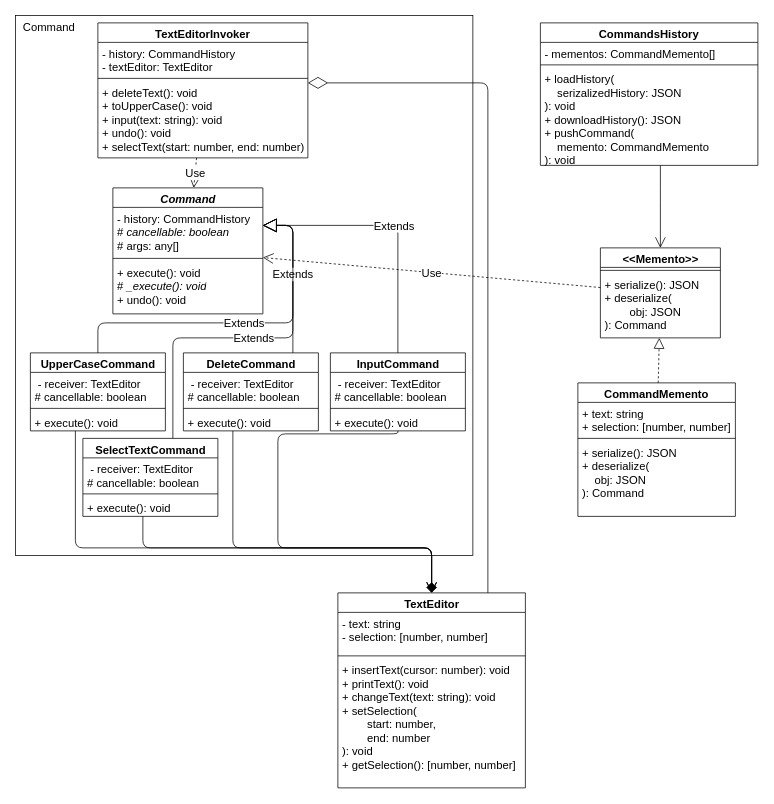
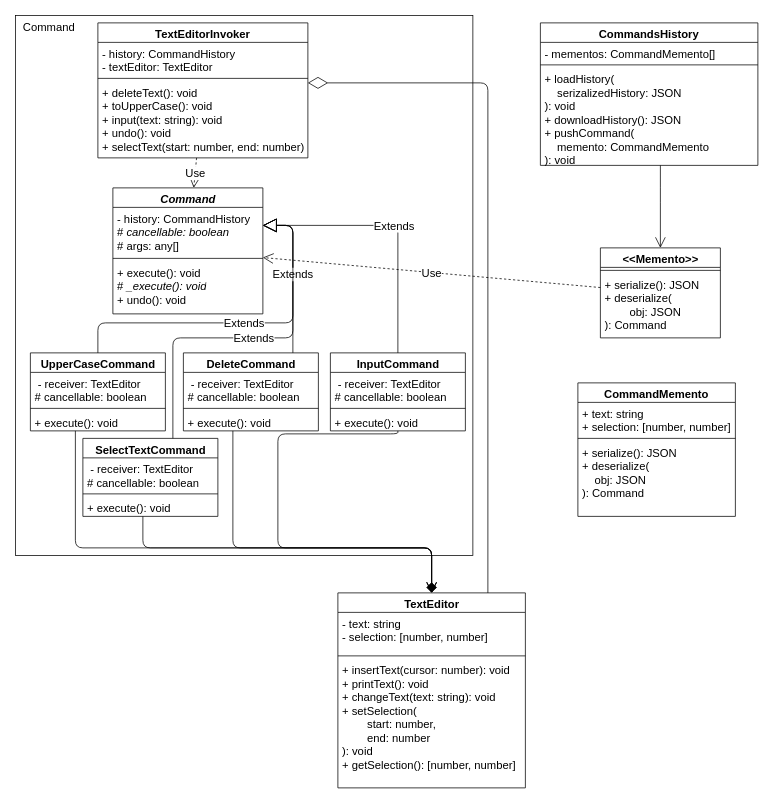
  <mxCell id="0" />
  <mxCell id="1" parent="0" />
  <mxCell id="2" value="" style="rounded=0;whiteSpace=wrap;html=1;" vertex="1" parent="1"><mxGeometry x="20" y="20" width="610" height="720" as="geometry" /></mxCell>
  <mxCell id="3" value="Command" style="text;html=1;strokeColor=none;fillColor=none;align=center;verticalAlign=middle;whiteSpace=wrap;rounded=0;fontSize=15;" vertex="1" parent="1"><mxGeometry x="20" y="20" width="90" height="30" as="geometry" /></mxCell>
  <mxCell id="4" value="CommandsHistory" style="swimlane;fontStyle=1;align=center;verticalAlign=top;childLayout=stackLayout;horizontal=1;startSize=26;horizontalStack=0;resizeParent=1;resizeParentMax=0;resizeLast=0;collapsible=1;marginBottom=0;fontSize=15;" vertex="1" parent="1"><mxGeometry x="720" y="30" width="290" height="190" as="geometry" /></mxCell>
  <mxCell id="5" value="- mementos: CommandMemento[]" style="text;strokeColor=none;fillColor=none;align=left;verticalAlign=top;spacingLeft=4;spacingRight=4;overflow=hidden;rotatable=0;points=[[0,0.5],[1,0.5]];portConstraint=eastwest;fontSize=15;" vertex="1" parent="4"><mxGeometry y="26" width="290" height="26" as="geometry" /></mxCell>
  <mxCell id="6" value="" style="line;strokeWidth=1;fillColor=none;align=left;verticalAlign=middle;spacingTop=-1;spacingLeft=3;spacingRight=3;rotatable=0;labelPosition=right;points=[];portConstraint=eastwest;strokeColor=inherit;fontSize=15;" vertex="1" parent="4"><mxGeometry y="52" width="290" height="8" as="geometry" /></mxCell>
  <mxCell id="7" value="+ loadHistory(&#10;    serizalizedHistory: JSON&#10;): void&#10;+ downloadHistory(): JSON&#10;+ pushCommand(&#10;    memento: CommandMemento&#10;): void" style="text;strokeColor=none;fillColor=none;align=left;verticalAlign=top;spacingLeft=4;spacingRight=4;overflow=hidden;rotatable=0;points=[[0,0.5],[1,0.5]];portConstraint=eastwest;fontSize=15;" vertex="1" parent="4"><mxGeometry y="60" width="290" height="130" as="geometry" /></mxCell>
  <mxCell id="8" value="CommandMemento" style="swimlane;fontStyle=1;align=center;verticalAlign=top;childLayout=stackLayout;horizontal=1;startSize=26;horizontalStack=0;resizeParent=1;resizeParentMax=0;resizeLast=0;collapsible=1;marginBottom=0;fontSize=15;" vertex="1" parent="1"><mxGeometry x="770" y="510" width="210" height="178" as="geometry" /></mxCell>
  <mxCell id="9" value="+ text: string&#10;+ selection: [number, number]" style="text;strokeColor=none;fillColor=none;align=left;verticalAlign=top;spacingLeft=4;spacingRight=4;overflow=hidden;rotatable=0;points=[[0,0.5],[1,0.5]];portConstraint=eastwest;fontSize=15;" vertex="1" parent="8"><mxGeometry y="26" width="210" height="44" as="geometry" /></mxCell>
  <mxCell id="10" value="" style="line;strokeWidth=1;fillColor=none;align=left;verticalAlign=middle;spacingTop=-1;spacingLeft=3;spacingRight=3;rotatable=0;labelPosition=right;points=[];portConstraint=eastwest;strokeColor=inherit;fontSize=15;" vertex="1" parent="8"><mxGeometry y="70" width="210" height="8" as="geometry" /></mxCell>
  <mxCell id="11" value="+ serialize(): JSON&#10;+ deserialize(&#10;    obj: JSON&#10;): Command" style="text;strokeColor=none;fillColor=none;align=left;verticalAlign=top;spacingLeft=4;spacingRight=4;overflow=hidden;rotatable=0;points=[[0,0.5],[1,0.5]];portConstraint=eastwest;fontSize=15;" vertex="1" parent="8"><mxGeometry y="78" width="210" height="100" as="geometry" /></mxCell>
  <mxCell id="12" value="TextEditorInvoker" style="swimlane;fontStyle=1;align=center;verticalAlign=top;childLayout=stackLayout;horizontal=1;startSize=26;horizontalStack=0;resizeParent=1;resizeParentMax=0;resizeLast=0;collapsible=1;marginBottom=0;fontSize=15;" vertex="1" parent="1"><mxGeometry x="130" y="30" width="280" height="180" as="geometry" /></mxCell>
  <mxCell id="13" value="- history: CommandHistory&#10;- textEditor: TextEditor" style="text;strokeColor=none;fillColor=none;align=left;verticalAlign=top;spacingLeft=4;spacingRight=4;overflow=hidden;rotatable=0;points=[[0,0.5],[1,0.5]];portConstraint=eastwest;fontSize=15;" vertex="1" parent="12"><mxGeometry y="26" width="280" height="44" as="geometry" /></mxCell>
  <mxCell id="14" value="" style="line;strokeWidth=1;fillColor=none;align=left;verticalAlign=middle;spacingTop=-1;spacingLeft=3;spacingRight=3;rotatable=0;labelPosition=right;points=[];portConstraint=eastwest;strokeColor=inherit;fontSize=15;" vertex="1" parent="12"><mxGeometry y="70" width="280" height="8" as="geometry" /></mxCell>
  <mxCell id="15" value="+ deleteText(): void&#10;+ toUpperCase(): void&#10;+ input(text: string): void&#10;+ undo(): void&#10;+ selectText(start: number, end: number): void" style="text;strokeColor=none;fillColor=none;align=left;verticalAlign=top;spacingLeft=4;spacingRight=4;overflow=hidden;rotatable=0;points=[[0,0.5],[1,0.5]];portConstraint=eastwest;fontSize=15;" vertex="1" parent="12"><mxGeometry y="78" width="280" height="102" as="geometry" /></mxCell>
  <mxCell id="16" value="" style="endArrow=open;endFill=1;endSize=12;html=1;fontSize=15;edgeStyle=orthogonalEdgeStyle;" edge="1" parent="1" source="4" target="45"><mxGeometry width="160" relative="1" as="geometry"><mxPoint x="380" y="460" as="sourcePoint" /><mxPoint x="540" y="460" as="targetPoint" /><Array as="points"><mxPoint x="880" y="260" /><mxPoint x="880" y="260" /></Array></mxGeometry></mxCell>
  <mxCell id="17" value="TextEditor" style="swimlane;fontStyle=1;align=center;verticalAlign=top;childLayout=stackLayout;horizontal=1;startSize=26;horizontalStack=0;resizeParent=1;resizeParentMax=0;resizeLast=0;collapsible=1;marginBottom=0;fontSize=15;html=1;" vertex="1" parent="1"><mxGeometry x="450" y="790" width="250" height="260" as="geometry" /></mxCell>
  <mxCell id="18" value="- text: string&lt;br&gt;- selection: [number, number]" style="text;strokeColor=none;fillColor=none;align=left;verticalAlign=top;spacingLeft=4;spacingRight=4;overflow=hidden;rotatable=0;points=[[0,0.5],[1,0.5]];portConstraint=eastwest;fontSize=15;html=1;" vertex="1" parent="17"><mxGeometry y="26" width="250" height="54" as="geometry" /></mxCell>
  <mxCell id="19" value="" style="line;strokeWidth=1;fillColor=none;align=left;verticalAlign=middle;spacingTop=-1;spacingLeft=3;spacingRight=3;rotatable=0;labelPosition=right;points=[];portConstraint=eastwest;strokeColor=inherit;fontSize=15;html=1;" vertex="1" parent="17"><mxGeometry y="80" width="250" height="8" as="geometry" /></mxCell>
  <mxCell id="20" value="+ insertText(cursor: number): void&lt;br&gt;+ printText(): void&lt;br&gt;+ changeText(text: string): void&lt;br&gt;+ setSelection(&lt;br&gt;&lt;span style=&quot;white-space: pre;&quot;&gt;&#09;&lt;/span&gt;start: number, &lt;br&gt;&lt;span style=&quot;white-space: pre;&quot;&gt;&#09;&lt;/span&gt;end: number&lt;br&gt;): void&lt;br&gt;+ getSelection(): [number, number]" style="text;strokeColor=none;fillColor=none;align=left;verticalAlign=top;spacingLeft=4;spacingRight=4;overflow=hidden;rotatable=0;points=[[0,0.5],[1,0.5]];portConstraint=eastwest;fontSize=15;html=1;" vertex="1" parent="17"><mxGeometry y="88" width="250" height="172" as="geometry" /></mxCell>
  <mxCell id="21" value="" style="endArrow=diamondThin;endFill=0;endSize=24;html=1;fontSize=15;edgeStyle=orthogonalEdgeStyle;" edge="1" parent="1" source="17" target="12"><mxGeometry width="160" relative="1" as="geometry"><mxPoint x="480" y="470" as="sourcePoint" /><mxPoint x="640" y="470" as="targetPoint" /><Array as="points"><mxPoint x="650" y="110" /></Array></mxGeometry></mxCell>
  <mxCell id="22" value="UpperCaseCommand" style="swimlane;fontStyle=1;align=center;verticalAlign=top;childLayout=stackLayout;horizontal=1;startSize=26;horizontalStack=0;resizeParent=1;resizeParentMax=0;resizeLast=0;collapsible=1;marginBottom=0;fontSize=15;html=1;" vertex="1" parent="1"><mxGeometry x="40" y="470" width="180" height="104" as="geometry" /></mxCell>
  <mxCell id="23" value="&amp;nbsp;- receiver: TextEditor&lt;br&gt;# cancellable: boolean" style="text;strokeColor=none;fillColor=none;align=left;verticalAlign=top;spacingLeft=4;spacingRight=4;overflow=hidden;rotatable=0;points=[[0,0.5],[1,0.5]];portConstraint=eastwest;fontSize=15;html=1;" vertex="1" parent="22"><mxGeometry y="26" width="180" height="44" as="geometry" /></mxCell>
  <mxCell id="24" value="" style="line;strokeWidth=1;fillColor=none;align=left;verticalAlign=middle;spacingTop=-1;spacingLeft=3;spacingRight=3;rotatable=0;labelPosition=right;points=[];portConstraint=eastwest;strokeColor=inherit;fontSize=15;html=1;" vertex="1" parent="22"><mxGeometry y="70" width="180" height="8" as="geometry" /></mxCell>
  <mxCell id="25" value="+ execute(): void" style="text;strokeColor=none;fillColor=none;align=left;verticalAlign=top;spacingLeft=4;spacingRight=4;overflow=hidden;rotatable=0;points=[[0,0.5],[1,0.5]];portConstraint=eastwest;fontSize=15;html=1;" vertex="1" parent="22"><mxGeometry y="78" width="180" height="26" as="geometry" /></mxCell>
  <mxCell id="26" value="InputCommand" style="swimlane;fontStyle=1;align=center;verticalAlign=top;childLayout=stackLayout;horizontal=1;startSize=26;horizontalStack=0;resizeParent=1;resizeParentMax=0;resizeLast=0;collapsible=1;marginBottom=0;fontSize=15;html=1;" vertex="1" parent="1"><mxGeometry x="440" y="470" width="180" height="104" as="geometry" /></mxCell>
  <mxCell id="27" value="&amp;nbsp;- receiver: TextEditor&lt;br&gt;# cancellable: boolean" style="text;strokeColor=none;fillColor=none;align=left;verticalAlign=top;spacingLeft=4;spacingRight=4;overflow=hidden;rotatable=0;points=[[0,0.5],[1,0.5]];portConstraint=eastwest;fontSize=15;html=1;" vertex="1" parent="26"><mxGeometry y="26" width="180" height="44" as="geometry" /></mxCell>
  <mxCell id="28" value="" style="line;strokeWidth=1;fillColor=none;align=left;verticalAlign=middle;spacingTop=-1;spacingLeft=3;spacingRight=3;rotatable=0;labelPosition=right;points=[];portConstraint=eastwest;strokeColor=inherit;fontSize=15;html=1;" vertex="1" parent="26"><mxGeometry y="70" width="180" height="8" as="geometry" /></mxCell>
  <mxCell id="29" value="+ execute(): void" style="text;strokeColor=none;fillColor=none;align=left;verticalAlign=top;spacingLeft=4;spacingRight=4;overflow=hidden;rotatable=0;points=[[0,0.5],[1,0.5]];portConstraint=eastwest;fontSize=15;html=1;" vertex="1" parent="26"><mxGeometry y="78" width="180" height="26" as="geometry" /></mxCell>
  <mxCell id="30" value="DeleteCommand" style="swimlane;fontStyle=1;align=center;verticalAlign=top;childLayout=stackLayout;horizontal=1;startSize=26;horizontalStack=0;resizeParent=1;resizeParentMax=0;resizeLast=0;collapsible=1;marginBottom=0;fontSize=15;html=1;" vertex="1" parent="1"><mxGeometry x="244" y="470" width="180" height="104" as="geometry" /></mxCell>
  <mxCell id="31" value="&amp;nbsp;- receiver: TextEditor&lt;br&gt;# cancellable: boolean" style="text;strokeColor=none;fillColor=none;align=left;verticalAlign=top;spacingLeft=4;spacingRight=4;overflow=hidden;rotatable=0;points=[[0,0.5],[1,0.5]];portConstraint=eastwest;fontSize=15;html=1;" vertex="1" parent="30"><mxGeometry y="26" width="180" height="44" as="geometry" /></mxCell>
  <mxCell id="32" value="" style="line;strokeWidth=1;fillColor=none;align=left;verticalAlign=middle;spacingTop=-1;spacingLeft=3;spacingRight=3;rotatable=0;labelPosition=right;points=[];portConstraint=eastwest;strokeColor=inherit;fontSize=15;html=1;" vertex="1" parent="30"><mxGeometry y="70" width="180" height="8" as="geometry" /></mxCell>
  <mxCell id="33" value="+ execute(): void" style="text;strokeColor=none;fillColor=none;align=left;verticalAlign=top;spacingLeft=4;spacingRight=4;overflow=hidden;rotatable=0;points=[[0,0.5],[1,0.5]];portConstraint=eastwest;fontSize=15;html=1;" vertex="1" parent="30"><mxGeometry y="78" width="180" height="26" as="geometry" /></mxCell>
  <mxCell id="34" value="Extends" style="endArrow=block;endSize=16;endFill=0;html=1;fontSize=15;edgeStyle=orthogonalEdgeStyle;" edge="1" parent="1" source="26" target="41"><mxGeometry width="160" relative="1" as="geometry"><mxPoint x="480" y="430" as="sourcePoint" /><mxPoint x="640" y="430" as="targetPoint" /><Array as="points"><mxPoint x="530" y="300" /></Array></mxGeometry></mxCell>
  <mxCell id="35" value="Extends" style="endArrow=block;endSize=16;endFill=0;html=1;fontSize=15;edgeStyle=orthogonalEdgeStyle;" edge="1" parent="1" source="22" target="41"><mxGeometry width="160" relative="1" as="geometry"><mxPoint x="225.748" y="246" as="sourcePoint" /><mxPoint x="208.084" y="260" as="targetPoint" /><Array as="points"><mxPoint x="130" y="430" /><mxPoint x="390" y="430" /><mxPoint x="390" y="300" /></Array></mxGeometry></mxCell>
  <mxCell id="36" value="Extends" style="endArrow=block;endSize=16;endFill=0;html=1;fontSize=15;edgeStyle=orthogonalEdgeStyle;" edge="1" parent="1" source="30" target="41"><mxGeometry width="160" relative="1" as="geometry"><mxPoint x="141.039" y="146" as="sourcePoint" /><mxPoint x="143.792" y="260" as="targetPoint" /><Array as="points"><mxPoint x="390" y="300" /></Array></mxGeometry></mxCell>
  <mxCell id="37" value="Use" style="endArrow=open;endSize=12;dashed=1;html=1;fontSize=15;" edge="1" parent="1" source="12" target="41"><mxGeometry width="160" relative="1" as="geometry"><mxPoint x="480" y="430" as="sourcePoint" /><mxPoint x="640" y="430" as="targetPoint" /></mxGeometry></mxCell>
  <mxCell id="38" value="" style="endArrow=diamond;endFill=1;endSize=12;html=1;fontSize=15;edgeStyle=orthogonalEdgeStyle;" edge="1" parent="1" source="22" target="17"><mxGeometry width="160" relative="1" as="geometry"><mxPoint x="480" y="430" as="sourcePoint" /><mxPoint x="640" y="430" as="targetPoint" /><Array as="points"><mxPoint x="100" y="730" /><mxPoint x="575" y="730" /></Array></mxGeometry></mxCell>
  <mxCell id="39" value="" style="endArrow=open;endFill=1;endSize=12;html=1;fontSize=15;edgeStyle=orthogonalEdgeStyle;" edge="1" parent="1" source="30" target="17"><mxGeometry width="160" relative="1" as="geometry"><mxPoint x="215.933" y="546" as="sourcePoint" /><mxPoint x="460" y="684.213" as="targetPoint" /><Array as="points"><mxPoint x="310" y="730" /></Array></mxGeometry></mxCell>
  <mxCell id="40" value="" style="endArrow=open;endFill=1;endSize=12;html=1;fontSize=15;edgeStyle=orthogonalEdgeStyle;" edge="1" parent="1" source="26" target="17"><mxGeometry width="160" relative="1" as="geometry"><mxPoint x="381.806" y="546" as="sourcePoint" /><mxPoint x="463.472" y="630" as="targetPoint" /><Array as="points"><mxPoint x="530" y="578" /><mxPoint x="370" y="578" /><mxPoint x="370" y="730" /></Array></mxGeometry></mxCell>
  <mxCell id="41" value="&lt;i&gt;Command&lt;/i&gt;" style="swimlane;fontStyle=1;align=center;verticalAlign=top;childLayout=stackLayout;horizontal=1;startSize=26;horizontalStack=0;resizeParent=1;resizeParentMax=0;resizeLast=0;collapsible=1;marginBottom=0;fontSize=15;html=1;" vertex="1" parent="1"><mxGeometry x="150" y="250" width="200" height="168" as="geometry" /></mxCell>
  <mxCell id="42" value="- history: CommandHistory&lt;br&gt;# &lt;i&gt;cancellable: boolean&lt;br&gt;&lt;/i&gt;# args: any[]" style="text;strokeColor=none;fillColor=none;align=left;verticalAlign=top;spacingLeft=4;spacingRight=4;overflow=hidden;rotatable=0;points=[[0,0.5],[1,0.5]];portConstraint=eastwest;fontSize=15;html=1;" vertex="1" parent="41"><mxGeometry y="26" width="200" height="64" as="geometry" /></mxCell>
  <mxCell id="43" value="" style="line;strokeWidth=1;fillColor=none;align=left;verticalAlign=middle;spacingTop=-1;spacingLeft=3;spacingRight=3;rotatable=0;labelPosition=right;points=[];portConstraint=eastwest;strokeColor=inherit;fontSize=15;html=1;" vertex="1" parent="41"><mxGeometry y="90" width="200" height="8" as="geometry" /></mxCell>
  <mxCell id="44" value="+ execute(): void&lt;br&gt;# &lt;i&gt;_execute(): void&lt;/i&gt;&lt;br&gt;+ undo(): void" style="text;strokeColor=none;fillColor=none;align=left;verticalAlign=top;spacingLeft=4;spacingRight=4;overflow=hidden;rotatable=0;points=[[0,0.5],[1,0.5]];portConstraint=eastwest;fontSize=15;html=1;" vertex="1" parent="41"><mxGeometry y="98" width="200" height="70" as="geometry" /></mxCell>
  <mxCell id="45" value="&amp;lt;&amp;lt;Memento&amp;gt;&amp;gt;" style="swimlane;fontStyle=1;align=center;verticalAlign=top;childLayout=stackLayout;horizontal=1;startSize=26;horizontalStack=0;resizeParent=1;resizeParentMax=0;resizeLast=0;collapsible=1;marginBottom=0;fontSize=15;html=1;" vertex="1" parent="1"><mxGeometry x="800" y="330" width="160" height="120" as="geometry" /></mxCell>
  <mxCell id="46" value="" style="line;strokeWidth=1;fillColor=none;align=left;verticalAlign=middle;spacingTop=-1;spacingLeft=3;spacingRight=3;rotatable=0;labelPosition=right;points=[];portConstraint=eastwest;strokeColor=inherit;fontSize=15;html=1;" vertex="1" parent="45"><mxGeometry y="26" width="160" height="8" as="geometry" /></mxCell>
  <mxCell id="47" value="+ serialize(): JSON&lt;br&gt;+ deserialize(&lt;br&gt;&lt;span style=&quot;white-space: pre;&quot;&gt;&#09;&lt;/span&gt;obj: JSON&lt;br&gt;): Command" style="text;strokeColor=none;fillColor=none;align=left;verticalAlign=top;spacingLeft=4;spacingRight=4;overflow=hidden;rotatable=0;points=[[0,0.5],[1,0.5]];portConstraint=eastwest;fontSize=15;html=1;" vertex="1" parent="45"><mxGeometry y="34" width="160" height="86" as="geometry" /></mxCell>
- <mxCell id="48" value="" style="endArrow=block;dashed=1;endFill=0;endSize=12;html=1;fontSize=15;" edge="1" parent="1" source="8" target="45"><mxGeometry width="160" relative="1" as="geometry"><mxPoint x="790" y="480" as="sourcePoint" /><mxPoint x="950" y="480" as="targetPoint" /></mxGeometry></mxCell>
  <mxCell id="49" value="Use" style="endArrow=open;endSize=12;dashed=1;html=1;fontSize=15;" edge="1" parent="1" source="45" target="41"><mxGeometry width="160" relative="1" as="geometry"><mxPoint x="570" y="470" as="sourcePoint" /><mxPoint x="730" y="470" as="targetPoint" /></mxGeometry></mxCell>
  <mxCell id="50" value="SelectTextCommand" style="swimlane;fontStyle=1;align=center;verticalAlign=top;childLayout=stackLayout;horizontal=1;startSize=26;horizontalStack=0;resizeParent=1;resizeParentMax=0;resizeLast=0;collapsible=1;marginBottom=0;fontSize=15;html=1;" vertex="1" parent="1"><mxGeometry x="110" y="584" width="180" height="104" as="geometry" /></mxCell>
  <mxCell id="51" value="&amp;nbsp;- receiver: TextEditor&lt;br&gt;# cancellable: boolean" style="text;strokeColor=none;fillColor=none;align=left;verticalAlign=top;spacingLeft=4;spacingRight=4;overflow=hidden;rotatable=0;points=[[0,0.5],[1,0.5]];portConstraint=eastwest;fontSize=15;html=1;" vertex="1" parent="50"><mxGeometry y="26" width="180" height="44" as="geometry" /></mxCell>
  <mxCell id="52" value="" style="line;strokeWidth=1;fillColor=none;align=left;verticalAlign=middle;spacingTop=-1;spacingLeft=3;spacingRight=3;rotatable=0;labelPosition=right;points=[];portConstraint=eastwest;strokeColor=inherit;fontSize=15;html=1;" vertex="1" parent="50"><mxGeometry y="70" width="180" height="8" as="geometry" /></mxCell>
  <mxCell id="53" value="+ execute(): void" style="text;strokeColor=none;fillColor=none;align=left;verticalAlign=top;spacingLeft=4;spacingRight=4;overflow=hidden;rotatable=0;points=[[0,0.5],[1,0.5]];portConstraint=eastwest;fontSize=15;html=1;" vertex="1" parent="50"><mxGeometry y="78" width="180" height="26" as="geometry" /></mxCell>
  <mxCell id="54" value="" style="endArrow=open;endFill=1;endSize=12;html=1;fontSize=15;edgeStyle=orthogonalEdgeStyle;" edge="1" parent="1" source="50" target="17"><mxGeometry width="160" relative="1" as="geometry"><mxPoint x="110" y="584" as="sourcePoint" /><mxPoint x="585" y="800" as="targetPoint" /><Array as="points"><mxPoint x="190" y="730" /><mxPoint x="575" y="730" /></Array></mxGeometry></mxCell>
  <mxCell id="55" value="Extends" style="endArrow=block;endSize=16;endFill=0;html=1;fontSize=15;edgeStyle=orthogonalEdgeStyle;" edge="1" parent="1" source="50" target="41"><mxGeometry width="160" relative="1" as="geometry"><mxPoint x="140" y="480" as="sourcePoint" /><mxPoint x="360" y="310" as="targetPoint" /><Array as="points"><mxPoint x="230" y="450" /><mxPoint x="390" y="450" /><mxPoint x="390" y="300" /></Array></mxGeometry></mxCell>
